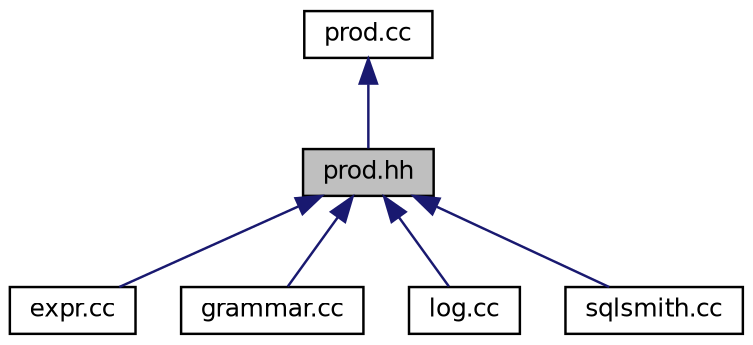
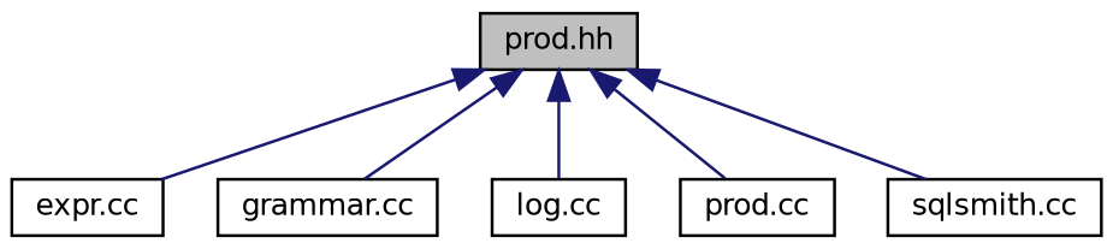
  digraph {
    node [color=black fillcolor=white fontname=Helvetica fontsize=10 shape=record style=filled]
    edge [color=midnightblue dir=back fontname=Helvetica fontsize=10 labelfontname=Helvetica labelfontsize=10 style=solid]
    n1 [fillcolor=grey75 fontcolor=black height=0.2 label="prod.hh" width=0.4]
    n2 [height=0.2 label="expr.cc" width=0.4]
    n3 [height=0.2 label="grammar.cc" width=0.4]
    n4 [height=0.2 label="log.cc" width=0.4]
    n5 [height=0.2 label="prod.cc" width=0.4]
    n6 [height=0.2 label="sqlsmith.cc" width=0.4]
    n1 -> n2
    n1 -> n3
    n1 -> n4
-   n5 -> n1
+   n1 -> n5
    n1 -> n6
  }
